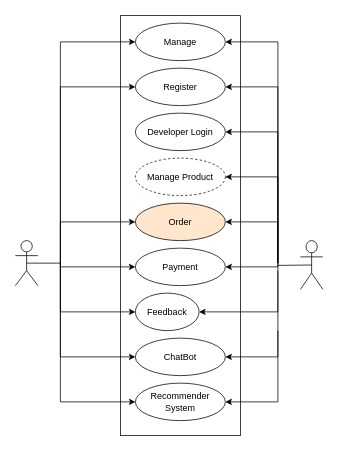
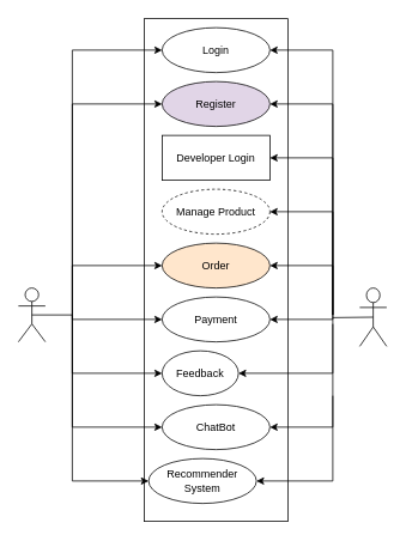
  <mxCell id="0" />
  <mxCell id="1" parent="0" />
  <mxCell id="2" value="" style="rounded=0;whiteSpace=wrap;html=1;direction=south;labelBackgroundColor=none;" vertex="1" parent="1"><mxGeometry x="160" y="20" width="160" height="560" as="geometry" /></mxCell>
- <mxCell id="3" value="Manage" style="ellipse;whiteSpace=wrap;html=1;rounded=0;labelBackgroundColor=none;" vertex="1" parent="1"><mxGeometry x="180" width="120" height="50" as="geometry" y="30" /></mxCell>
- <mxCell id="4" value="Register" style="ellipse;whiteSpace=wrap;html=1;rounded=0;labelBackgroundColor=none;" vertex="1" parent="1"><mxGeometry x="180" y="90" width="120" height="50" as="geometry" /></mxCell>
- <mxCell id="5" value="Developer Login" style="ellipse;whiteSpace=wrap;html=1;rounded=0;labelBackgroundColor=none;" vertex="1" parent="1"><mxGeometry x="180" y="150" width="120" height="50" as="geometry" /></mxCell>
+ <mxCell id="3" value="Login" style="ellipse;whiteSpace=wrap;html=1;rounded=0;labelBackgroundColor=none;" vertex="1" parent="1"><mxGeometry x="180" width="120" height="50" as="geometry" y="30" /></mxCell>
+ <mxCell id="4" value="Register" style="ellipse;whiteSpace=wrap;html=1;rounded=0;labelBackgroundColor=none;fillColor=#e1d5e7;" vertex="1" parent="1"><mxGeometry x="180" y="90" width="120" height="50" as="geometry" /></mxCell>
+ <mxCell id="5" value="Developer Login" style="whiteSpace=wrap;html=1;labelBackgroundColor=none;rounded=0;" vertex="1" parent="1"><mxGeometry x="180" y="150" width="120" height="50" as="geometry" /></mxCell>
  <mxCell id="6" value="Manage Product" style="ellipse;whiteSpace=wrap;html=1;rounded=0;labelBackgroundColor=none;dashed=1;" vertex="1" parent="1"><mxGeometry x="180" y="210" width="120" height="50" as="geometry" /></mxCell>
  <mxCell id="7" value="Order" style="ellipse;whiteSpace=wrap;html=1;rounded=0;labelBackgroundColor=none;fillColor=#ffe6cc;" vertex="1" parent="1"><mxGeometry x="180" y="270" width="120" height="50" as="geometry" /></mxCell>
  <mxCell id="8" value="Payment" style="ellipse;whiteSpace=wrap;html=1;rounded=0;labelBackgroundColor=none;" vertex="1" parent="1"><mxGeometry x="180" y="330" width="120" height="50" as="geometry" /></mxCell>
  <mxCell id="9" value="Feedback" style="ellipse;whiteSpace=wrap;html=1;rounded=0;labelBackgroundColor=none;" vertex="1" parent="1"><mxGeometry x="180" y="390" width="85" height="50" as="geometry" /></mxCell>
  <mxCell id="10" value="ChatBot" style="ellipse;whiteSpace=wrap;html=1;rounded=0;labelBackgroundColor=none;" vertex="1" parent="1"><mxGeometry x="180" y="450" width="120" height="50" as="geometry" /></mxCell>
- <mxCell id="11" value="Recommender&lt;div&gt;System&lt;/div&gt;" style="ellipse;whiteSpace=wrap;html=1;rounded=0;labelBackgroundColor=none;" vertex="1" parent="1"><mxGeometry x="180" y="510" width="120" height="50" as="geometry" /></mxCell>
+ <mxCell id="11" value="Recommender&lt;div&gt;System&lt;/div&gt;" style="ellipse;whiteSpace=wrap;html=1;rounded=0;labelBackgroundColor=none;" vertex="1" parent="1"><mxGeometry x="165" y="510" width="120" height="50" as="geometry" /></mxCell>
  <mxCell id="12" value="" style="shape=umlActor;verticalLabelPosition=bottom;verticalAlign=top;html=1;outlineConnect=0;rounded=0;labelBackgroundColor=none;" vertex="1" parent="1"><mxGeometry x="20" y="320" width="30" height="60" as="geometry" /></mxCell>
  <mxCell id="13" value="" style="shape=umlActor;verticalLabelPosition=bottom;verticalAlign=top;html=1;outlineConnect=0;rounded=0;labelBackgroundColor=none;" vertex="1" parent="1"><mxGeometry x="400" y="320" width="30" height="65" as="geometry" /></mxCell>
  <mxCell id="14" value="" style="endArrow=none;html=1;rounded=0;exitX=0.5;exitY=0.5;exitDx=0;exitDy=0;exitPerimeter=0;labelBackgroundColor=none;fontColor=default;" edge="1" parent="1" source="12"><mxGeometry width="50" height="50" relative="1" as="geometry"><mxPoint x="220" y="290" as="sourcePoint" /><mxPoint x="80" y="350" as="targetPoint" /></mxGeometry></mxCell>
  <mxCell id="15" value="" style="endArrow=none;html=1;rounded=0;exitX=0.5;exitY=0.5;exitDx=0;exitDy=0;exitPerimeter=0;labelBackgroundColor=none;fontColor=default;" edge="1" parent="1" source="13"><mxGeometry width="50" height="50" relative="1" as="geometry"><mxPoint x="220" y="290" as="sourcePoint" /><mxPoint x="370" y="353" as="targetPoint" /></mxGeometry></mxCell>
  <mxCell id="16" value="" style="endArrow=classic;html=1;rounded=0;entryX=0;entryY=0.5;entryDx=0;entryDy=0;labelBackgroundColor=none;fontColor=default;" edge="1" parent="1" target="3"><mxGeometry width="50" height="50" relative="1" as="geometry"><mxPoint x="80" y="350" as="sourcePoint" /><mxPoint x="270" y="240" as="targetPoint" /><Array as="points"><mxPoint x="80" y="55" /></Array></mxGeometry></mxCell>
  <mxCell id="17" value="" style="endArrow=classic;html=1;rounded=0;entryX=0;entryY=0.5;entryDx=0;entryDy=0;labelBackgroundColor=none;fontColor=default;" edge="1" parent="1" target="4"><mxGeometry width="50" height="50" relative="1" as="geometry"><mxPoint x="80" y="350" as="sourcePoint" /><mxPoint x="270" y="240" as="targetPoint" /><Array as="points"><mxPoint x="80" y="115" /></Array></mxGeometry></mxCell>
  <mxCell id="18" value="" style="endArrow=classic;html=1;rounded=0;entryX=0;entryY=0.5;entryDx=0;entryDy=0;labelBackgroundColor=none;fontColor=default;" edge="1" parent="1" target="7"><mxGeometry width="50" height="50" relative="1" as="geometry"><mxPoint x="80" y="350" as="sourcePoint" /><mxPoint x="270" y="240" as="targetPoint" /><Array as="points"><mxPoint x="80" y="295" /></Array></mxGeometry></mxCell>
  <mxCell id="19" value="" style="endArrow=classic;html=1;rounded=0;entryX=0;entryY=0.5;entryDx=0;entryDy=0;labelBackgroundColor=none;fontColor=default;" edge="1" parent="1" target="8"><mxGeometry width="50" height="50" relative="1" as="geometry"><mxPoint x="80" y="350" as="sourcePoint" /><mxPoint x="270" y="360" as="targetPoint" /><Array as="points"><mxPoint x="80" y="355" /></Array></mxGeometry></mxCell>
  <mxCell id="20" value="" style="endArrow=classic;html=1;rounded=0;entryX=0;entryY=0.5;entryDx=0;entryDy=0;labelBackgroundColor=none;fontColor=default;" edge="1" parent="1" target="9"><mxGeometry width="50" height="50" relative="1" as="geometry"><mxPoint x="80" y="350" as="sourcePoint" /><mxPoint x="270" y="360" as="targetPoint" /><Array as="points"><mxPoint x="80" y="415" /></Array></mxGeometry></mxCell>
  <mxCell id="21" value="" style="endArrow=classic;html=1;rounded=0;entryX=0;entryY=0.5;entryDx=0;entryDy=0;labelBackgroundColor=none;fontColor=default;" edge="1" parent="1" target="10"><mxGeometry width="50" height="50" relative="1" as="geometry"><mxPoint x="80" y="350" as="sourcePoint" /><mxPoint x="270" y="360" as="targetPoint" /><Array as="points"><mxPoint x="80" y="475" /></Array></mxGeometry></mxCell>
  <mxCell id="22" value="" style="endArrow=classic;html=1;rounded=0;entryX=0;entryY=0.5;entryDx=0;entryDy=0;labelBackgroundColor=none;fontColor=default;" edge="1" parent="1" target="11"><mxGeometry width="50" height="50" relative="1" as="geometry"><mxPoint x="80" y="350" as="sourcePoint" /><mxPoint x="270" y="360" as="targetPoint" /><Array as="points"><mxPoint x="80" y="535" /></Array></mxGeometry></mxCell>
  <mxCell id="23" value="" style="endArrow=classic;html=1;rounded=0;entryX=1;entryY=0.5;entryDx=0;entryDy=0;labelBackgroundColor=none;fontColor=default;" edge="1" parent="1" target="3"><mxGeometry width="50" height="50" relative="1" as="geometry"><mxPoint x="370" y="350" as="sourcePoint" /><mxPoint x="270" y="240" as="targetPoint" /><Array as="points"><mxPoint x="370" y="55" /></Array></mxGeometry></mxCell>
  <mxCell id="24" value="" style="endArrow=classic;html=1;rounded=0;entryX=1;entryY=0.5;entryDx=0;entryDy=0;labelBackgroundColor=none;fontColor=default;" edge="1" parent="1" target="4"><mxGeometry width="50" height="50" relative="1" as="geometry"><mxPoint x="370" y="350" as="sourcePoint" /><mxPoint x="270" y="240" as="targetPoint" /><Array as="points"><mxPoint x="370" y="115" /></Array></mxGeometry></mxCell>
  <mxCell id="25" value="" style="endArrow=classic;html=1;rounded=0;entryX=1;entryY=0.5;entryDx=0;entryDy=0;labelBackgroundColor=none;fontColor=default;" edge="1" parent="1" target="5"><mxGeometry width="50" height="50" relative="1" as="geometry"><mxPoint x="370" y="350" as="sourcePoint" /><mxPoint x="270" y="240" as="targetPoint" /><Array as="points"><mxPoint x="370" y="175" /></Array></mxGeometry></mxCell>
  <mxCell id="26" value="" style="endArrow=classic;html=1;rounded=0;entryX=1;entryY=0.5;entryDx=0;entryDy=0;labelBackgroundColor=none;fontColor=default;" edge="1" parent="1" target="6"><mxGeometry width="50" height="50" relative="1" as="geometry"><mxPoint x="370" y="350" as="sourcePoint" /><mxPoint x="270" y="240" as="targetPoint" /><Array as="points"><mxPoint x="370" y="235" /></Array></mxGeometry></mxCell>
  <mxCell id="27" value="" style="endArrow=classic;html=1;rounded=0;entryX=1;entryY=0.5;entryDx=0;entryDy=0;labelBackgroundColor=none;fontColor=default;" edge="1" parent="1" target="7"><mxGeometry width="50" height="50" relative="1" as="geometry"><mxPoint x="370" y="350" as="sourcePoint" /><mxPoint x="270" y="240" as="targetPoint" /><Array as="points"><mxPoint x="370" y="295" /></Array></mxGeometry></mxCell>
  <mxCell id="28" value="" style="endArrow=classic;html=1;rounded=0;entryX=1;entryY=0.5;entryDx=0;entryDy=0;labelBackgroundColor=none;fontColor=default;" edge="1" parent="1" target="8"><mxGeometry width="50" height="50" relative="1" as="geometry"><mxPoint x="370" y="350" as="sourcePoint" /><mxPoint x="270" y="480" as="targetPoint" /><Array as="points"><mxPoint x="370" y="355" /></Array></mxGeometry></mxCell>
  <mxCell id="29" value="" style="endArrow=classic;html=1;rounded=0;entryX=1;entryY=0.5;entryDx=0;entryDy=0;labelBackgroundColor=none;fontColor=default;" edge="1" parent="1" target="9"><mxGeometry width="50" height="50" relative="1" as="geometry"><mxPoint x="370" y="350" as="sourcePoint" /><mxPoint x="270" y="480" as="targetPoint" /><Array as="points"><mxPoint x="370" y="415" /></Array></mxGeometry></mxCell>
  <mxCell id="30" value="" style="endArrow=classic;html=1;rounded=0;entryX=1;entryY=0.5;entryDx=0;entryDy=0;labelBackgroundColor=none;fontColor=default;" edge="1" parent="1" target="10"><mxGeometry width="50" height="50" relative="1" as="geometry"><mxPoint x="370" y="360" as="sourcePoint" /><mxPoint x="270" y="480" as="targetPoint" /><Array as="points"><mxPoint x="370" y="475" /></Array></mxGeometry></mxCell>
  <mxCell id="31" value="" style="endArrow=classic;html=1;rounded=0;entryX=1;entryY=0.5;entryDx=0;entryDy=0;labelBackgroundColor=none;fontColor=default;" edge="1" parent="1" target="11"><mxGeometry width="50" height="50" relative="1" as="geometry"><mxPoint x="370" y="440" as="sourcePoint" /><mxPoint x="270" y="480" as="targetPoint" /><Array as="points"><mxPoint x="370" y="535" /></Array></mxGeometry></mxCell>
